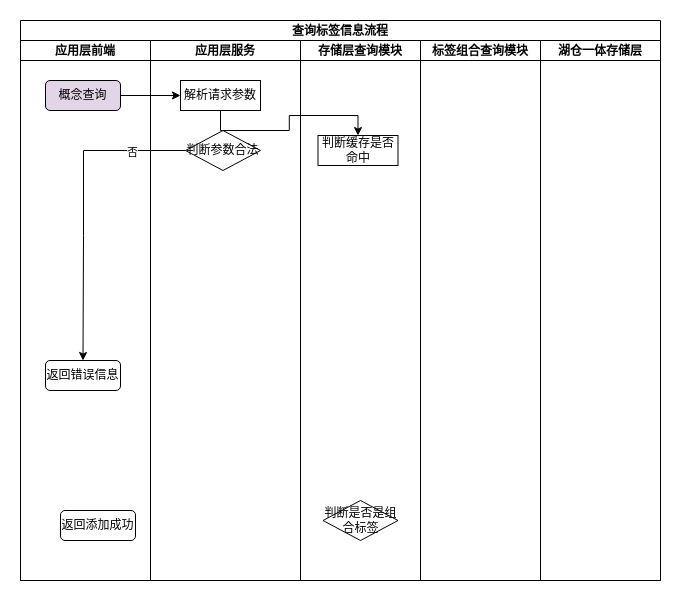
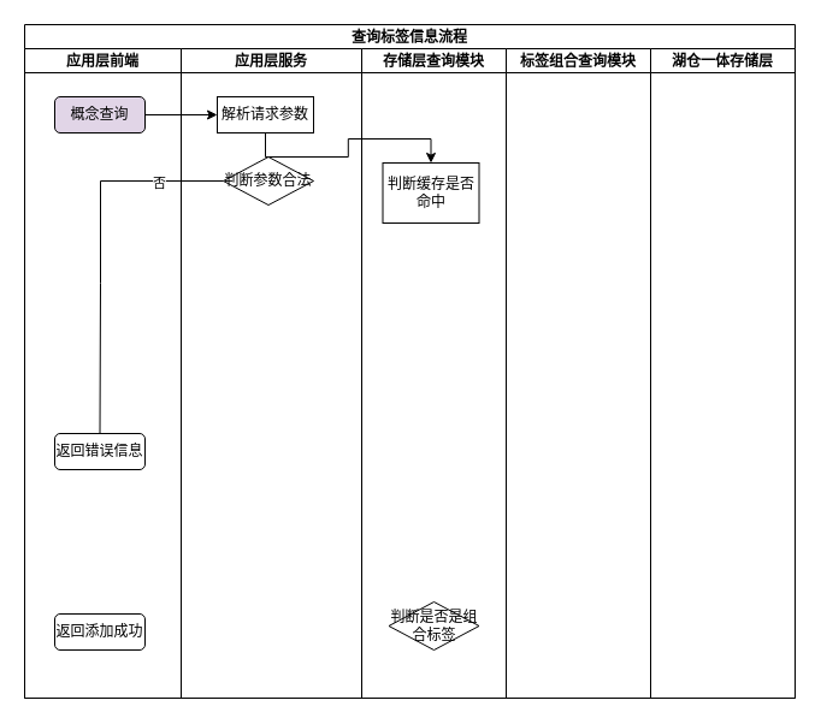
  <mxCell id="0" />
  <mxCell id="1" parent="0" />
  <mxCell id="2" value="查询标签信息流程" style="swimlane;childLayout=stackLayout;resizeParent=1;resizeParentMax=0;startSize=20;" vertex="1" parent="1"><mxGeometry x="20" y="20" width="640" height="560" as="geometry" /></mxCell>
  <mxCell id="3" value="应用层前端" style="swimlane;startSize=20;" vertex="1" parent="2"><mxGeometry y="20" width="130" height="540" as="geometry" /></mxCell>
  <mxCell id="4" value="概念查询" style="rounded=1;whiteSpace=wrap;html=1;fillColor=#e1d5e7;" vertex="1" parent="3"><mxGeometry x="25" y="40" width="75" height="30" as="geometry" /></mxCell>
  <mxCell id="5" value="返回错误信息" style="rounded=1;whiteSpace=wrap;html=1;" vertex="1" parent="3"><mxGeometry x="25" y="320" width="75" height="30" as="geometry" /></mxCell>
- <mxCell id="6" value="返回添加成功" style="rounded=1;whiteSpace=wrap;html=1;" vertex="1" parent="3"><mxGeometry x="40" y="470" width="75" height="30" as="geometry" /></mxCell>
+ <mxCell id="6" value="返回添加成功" style="rounded=1;whiteSpace=wrap;html=1;" vertex="1" parent="3"><mxGeometry x="25" y="470" width="75" height="30" as="geometry" /></mxCell>
  <mxCell id="7" value="应用层服务" style="swimlane;startSize=20;" vertex="1" parent="2"><mxGeometry x="130" y="20" width="150" height="540" as="geometry" /></mxCell>
  <mxCell id="8" style="edgeStyle=orthogonalEdgeStyle;rounded=0;orthogonalLoop=1;jettySize=auto;html=1;exitX=0.5;exitY=1;exitDx=0;exitDy=0;" edge="1" parent="7" source="9" target="13"><mxGeometry relative="1" as="geometry" /></mxCell>
  <mxCell id="9" value="解析请求参数" style="rounded=0;whiteSpace=wrap;html=1;" vertex="1" parent="7"><mxGeometry x="30" y="40" width="80" height="30" as="geometry" /></mxCell>
  <mxCell id="10" value="判断参数合法" style="rhombus;whiteSpace=wrap;html=1;" vertex="1" parent="7"><mxGeometry x="35" y="90" width="75" height="40" as="geometry" /></mxCell>
  <mxCell id="11" value="存储层查询模块" style="swimlane;startSize=20;" vertex="1" parent="2"><mxGeometry x="280" y="20" width="120" height="540" as="geometry" /></mxCell>
  <mxCell id="12" value="判断是否是组合标签" style="rhombus;whiteSpace=wrap;html=1;" vertex="1" parent="11"><mxGeometry x="22.5" y="460" width="75" height="40" as="geometry" /></mxCell>
- <mxCell id="13" value="判断缓存是否命中" style="rounded=0;whiteSpace=wrap;html=1;" vertex="1" parent="11"><mxGeometry x="17.5" y="95" width="80" height="30" as="geometry" /></mxCell>
+ <mxCell id="13" value="判断缓存是否命中" style="rounded=0;whiteSpace=wrap;html=1;" vertex="1" parent="11"><mxGeometry x="17.5" y="95" width="80" height="50" as="geometry" /></mxCell>
  <mxCell id="14" value="标签组合查询模块" style="swimlane;startSize=20;" vertex="1" parent="2"><mxGeometry x="400" y="20" width="120" height="540" as="geometry" /></mxCell>
  <mxCell id="15" style="edgeStyle=orthogonalEdgeStyle;rounded=0;orthogonalLoop=1;jettySize=auto;html=1;exitX=1;exitY=0.5;exitDx=0;exitDy=0;" edge="1" parent="2" source="4" target="9"><mxGeometry relative="1" as="geometry" /></mxCell>
- <mxCell id="16" style="edgeStyle=orthogonalEdgeStyle;rounded=0;orthogonalLoop=1;jettySize=auto;html=1;exitX=0;exitY=0.5;exitDx=0;exitDy=0;entryX=0.5;entryY=0;entryDx=0;entryDy=0;" edge="1" parent="2" source="10" target="5"><mxGeometry relative="1" as="geometry"><Array as="points"><mxPoint x="63" y="130" /><mxPoint x="63" y="215" /></Array></mxGeometry></mxCell>
+ <mxCell id="16" style="edgeStyle=orthogonalEdgeStyle;rounded=0;orthogonalLoop=1;jettySize=auto;html=1;exitX=0;exitY=0.5;exitDx=0;exitDy=0;entryX=0.5;entryY=0;entryDx=0;entryDy=0;endArrow=none;" edge="1" parent="2" source="10" target="5"><mxGeometry relative="1" as="geometry"><Array as="points"><mxPoint x="63" y="130" /><mxPoint x="63" y="215" /></Array></mxGeometry></mxCell>
  <mxCell id="17" value="否" style="edgeLabel;html=1;align=center;verticalAlign=middle;resizable=0;points=[];" vertex="1" connectable="0" parent="16"><mxGeometry x="-0.654" y="1" relative="1" as="geometry"><mxPoint as="offset" /></mxGeometry></mxCell>
  <mxCell id="18" value="湖仓一体存储层" style="swimlane;startSize=20;" vertex="1" parent="2"><mxGeometry x="520" y="20" width="120" height="540" as="geometry" /></mxCell>
